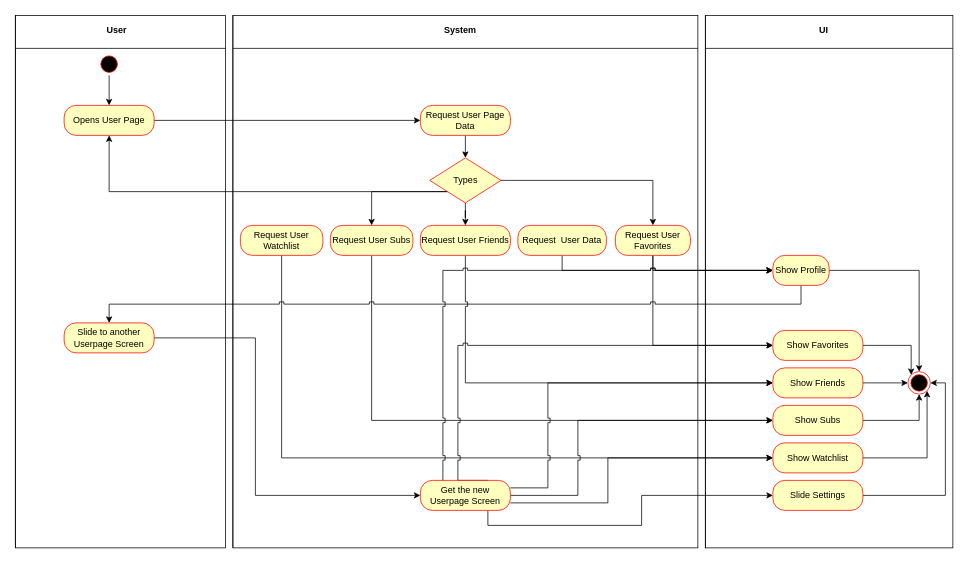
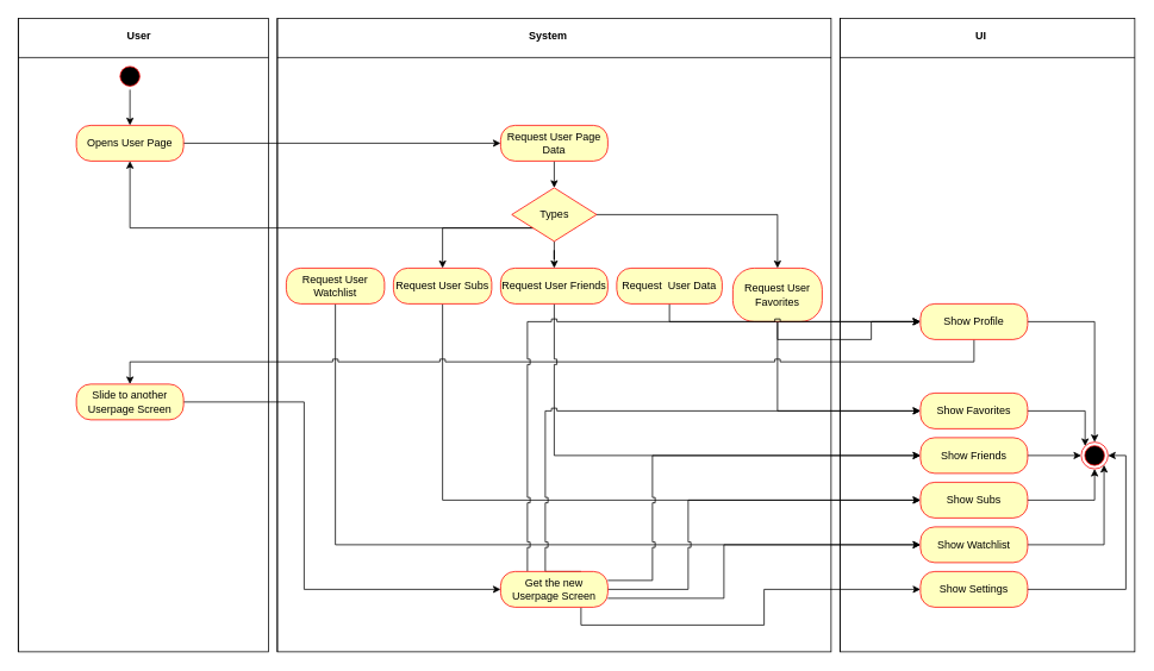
  <mxCell id="0" />
  <mxCell id="1" parent="0" />
  <mxCell id="2" value="" style="shape=internalStorage;whiteSpace=wrap;html=1;backgroundOutline=1;dx=0;dy=44;" parent="1" vertex="1"><mxGeometry width="280" height="710" as="geometry" x="20" y="20" /></mxCell>
  <mxCell id="3" value="&lt;b&gt;User&lt;/b&gt;" style="text;html=1;resizable=0;points=[];autosize=1;align=left;verticalAlign=top;spacingTop=-4;" parent="1" vertex="1"><mxGeometry x="140" y="30" width="40" height="20" as="geometry" /></mxCell>
  <mxCell id="4" value="" style="shape=internalStorage;whiteSpace=wrap;html=1;backgroundOutline=1;dx=0;dy=44;" parent="1" vertex="1"><mxGeometry x="310" width="620" height="710" as="geometry" y="20" /></mxCell>
  <mxCell id="5" value="" style="shape=internalStorage;whiteSpace=wrap;html=1;backgroundOutline=1;dx=0;dy=44;" parent="1" vertex="1"><mxGeometry x="940" width="330" height="710" as="geometry" y="20" /></mxCell>
  <mxCell id="6" value="&lt;b&gt;System&lt;/b&gt;" style="text;html=1;resizable=0;points=[];autosize=1;align=left;verticalAlign=top;spacingTop=-4;" parent="1" vertex="1"><mxGeometry x="590" y="30" width="60" height="20" as="geometry" /></mxCell>
  <mxCell id="7" style="edgeStyle=orthogonalEdgeStyle;rounded=0;orthogonalLoop=1;jettySize=auto;html=1;exitX=0.5;exitY=1;exitDx=0;exitDy=0;entryX=0.5;entryY=0;entryDx=0;entryDy=0;" parent="1" source="8" target="20" edge="1"><mxGeometry relative="1" as="geometry" /></mxCell>
  <mxCell id="8" value="" style="ellipse;html=1;shape=startState;fillColor=#000000;strokeColor=#ff0000;" parent="1" vertex="1"><mxGeometry x="130" y="70" width="30" height="30" as="geometry" /></mxCell>
  <mxCell id="9" value="" style="ellipse;html=1;shape=endState;fillColor=#000000;strokeColor=#ff0000;" parent="1" vertex="1"><mxGeometry x="1210" y="495" width="30" height="30" as="geometry" /></mxCell>
  <mxCell id="10" style="edgeStyle=orthogonalEdgeStyle;rounded=0;orthogonalLoop=1;jettySize=auto;html=1;exitX=1;exitY=0;exitDx=0;exitDy=0;entryX=0;entryY=0.5;entryDx=0;entryDy=0;" parent="1" edge="1"><mxGeometry relative="1" as="geometry"><mxPoint x="380" y="90" as="targetPoint" /></mxGeometry></mxCell>
  <mxCell id="11" style="edgeStyle=orthogonalEdgeStyle;rounded=0;orthogonalLoop=1;jettySize=auto;html=1;exitX=1;exitY=0.5;exitDx=0;exitDy=0;entryX=0;entryY=0.5;entryDx=0;entryDy=0;" parent="1" edge="1"><mxGeometry relative="1" as="geometry"><mxPoint x="390" y="390" as="targetPoint" /></mxGeometry></mxCell>
  <mxCell id="12" style="edgeStyle=orthogonalEdgeStyle;rounded=0;orthogonalLoop=1;jettySize=auto;html=1;exitX=1;exitY=1;exitDx=0;exitDy=0;entryX=0;entryY=0.5;entryDx=0;entryDy=0;" parent="1" edge="1"><mxGeometry relative="1" as="geometry"><mxPoint x="380" y="210" as="targetPoint" /><Array as="points"><mxPoint x="210" y="165" /><mxPoint x="210" y="210" /></Array></mxGeometry></mxCell>
  <mxCell id="13" style="edgeStyle=orthogonalEdgeStyle;rounded=0;orthogonalLoop=1;jettySize=auto;html=1;exitX=1;exitY=0.5;exitDx=0;exitDy=0;entryX=0;entryY=0.5;entryDx=0;entryDy=0;" parent="1" edge="1"><mxGeometry relative="1" as="geometry"><mxPoint x="500" y="90" as="sourcePoint" /></mxGeometry></mxCell>
  <mxCell id="14" style="edgeStyle=orthogonalEdgeStyle;rounded=0;orthogonalLoop=1;jettySize=auto;html=1;exitX=0.5;exitY=1;exitDx=0;exitDy=0;entryX=1;entryY=0.5;entryDx=0;entryDy=0;" parent="1" edge="1"><mxGeometry relative="1" as="geometry"><mxPoint x="500" y="150" as="targetPoint" /></mxGeometry></mxCell>
  <mxCell id="15" style="edgeStyle=orthogonalEdgeStyle;rounded=0;orthogonalLoop=1;jettySize=auto;html=1;exitX=1;exitY=0.5;exitDx=0;exitDy=0;entryX=0;entryY=0.5;entryDx=0;entryDy=0;" parent="1" edge="1"><mxGeometry relative="1" as="geometry"><mxPoint x="685" y="390" as="targetPoint" /></mxGeometry></mxCell>
  <mxCell id="16" style="edgeStyle=orthogonalEdgeStyle;rounded=0;orthogonalLoop=1;jettySize=auto;html=1;exitX=0.5;exitY=1;exitDx=0;exitDy=0;entryX=1;entryY=0.5;entryDx=0;entryDy=0;" parent="1" edge="1"><mxGeometry relative="1" as="geometry"><mxPoint x="745" y="410" as="sourcePoint" /></mxGeometry></mxCell>
  <mxCell id="17" style="edgeStyle=orthogonalEdgeStyle;rounded=0;orthogonalLoop=1;jettySize=auto;html=1;exitX=1;exitY=0.5;exitDx=0;exitDy=0;entryX=0;entryY=0.5;entryDx=0;entryDy=0;" parent="1" edge="1"><mxGeometry relative="1" as="geometry"><mxPoint x="675" y="210" as="targetPoint" /></mxGeometry></mxCell>
  <mxCell id="18" style="edgeStyle=orthogonalEdgeStyle;rounded=0;orthogonalLoop=1;jettySize=auto;html=1;exitX=0.5;exitY=1;exitDx=0;exitDy=0;entryX=1;entryY=0.5;entryDx=0;entryDy=0;" parent="1" edge="1"><mxGeometry relative="1" as="geometry"><mxPoint x="735" y="230" as="sourcePoint" /></mxGeometry></mxCell>
  <mxCell id="19" value="" style="edgeStyle=orthogonalEdgeStyle;rounded=0;orthogonalLoop=1;jettySize=auto;html=1;" parent="1" source="20" target="22" edge="1"><mxGeometry relative="1" as="geometry" /></mxCell>
  <mxCell id="20" value="Opens User Page" style="rounded=1;whiteSpace=wrap;html=1;arcSize=40;fontColor=#000000;fillColor=#ffffc0;strokeColor=#ff0000;" parent="1" vertex="1"><mxGeometry x="85" y="140" width="120" height="40" as="geometry" /></mxCell>
  <mxCell id="21" style="edgeStyle=orthogonalEdgeStyle;rounded=0;orthogonalLoop=1;jettySize=auto;html=1;exitX=0.5;exitY=1;exitDx=0;exitDy=0;entryX=0.5;entryY=0;entryDx=0;entryDy=0;" parent="1" source="22" target="28" edge="1"><mxGeometry relative="1" as="geometry" /></mxCell>
  <mxCell id="22" value="Request User Page Data" style="rounded=1;whiteSpace=wrap;html=1;arcSize=40;fontColor=#000000;fillColor=#ffffc0;strokeColor=#ff0000;" parent="1" vertex="1"><mxGeometry x="560" y="140" width="120" height="40" as="geometry" /></mxCell>
  <mxCell id="23" value="&lt;b&gt;UI&lt;/b&gt;" style="text;html=1;resizable=0;points=[];autosize=1;align=left;verticalAlign=top;spacingTop=-4;" parent="1" vertex="1"><mxGeometry x="1090" y="30" width="30" height="20" as="geometry" /></mxCell>
  <mxCell id="24" style="edgeStyle=orthogonalEdgeStyle;rounded=0;orthogonalLoop=1;jettySize=auto;html=1;exitX=1;exitY=1;exitDx=0;exitDy=0;" parent="1" source="28" target="20" edge="1"><mxGeometry relative="1" as="geometry" /></mxCell>
  <mxCell id="25" style="edgeStyle=orthogonalEdgeStyle;rounded=0;orthogonalLoop=1;jettySize=auto;html=1;exitX=1;exitY=0.5;exitDx=0;exitDy=0;entryX=0.5;entryY=0;entryDx=0;entryDy=0;" parent="1" source="28" target="35" edge="1"><mxGeometry relative="1" as="geometry" /></mxCell>
  <mxCell id="26" style="edgeStyle=orthogonalEdgeStyle;rounded=0;orthogonalLoop=1;jettySize=auto;html=1;exitX=0.5;exitY=1;exitDx=0;exitDy=0;" edge="1" parent="1" source="28" target="48"><mxGeometry relative="1" as="geometry" /></mxCell>
  <mxCell id="27" style="edgeStyle=orthogonalEdgeStyle;rounded=0;orthogonalLoop=1;jettySize=auto;html=1;exitX=0;exitY=1;exitDx=0;exitDy=0;entryX=0.5;entryY=0;entryDx=0;entryDy=0;" edge="1" parent="1" source="28" target="30"><mxGeometry relative="1" as="geometry" /></mxCell>
  <mxCell id="28" value="Types" style="rhombus;whiteSpace=wrap;html=1;fillColor=#ffffc0;strokeColor=#ff0000;" parent="1" vertex="1"><mxGeometry x="572.5" y="210" width="95" height="60" as="geometry" /></mxCell>
  <mxCell id="29" style="edgeStyle=orthogonalEdgeStyle;rounded=0;orthogonalLoop=1;jettySize=auto;html=1;exitX=0.5;exitY=1;exitDx=0;exitDy=0;entryX=0;entryY=0.5;entryDx=0;entryDy=0;jumpStyle=sharp;" edge="1" parent="1" source="30" target="43"><mxGeometry relative="1" as="geometry" /></mxCell>
  <mxCell id="30" value="Request User Subs" style="rounded=1;whiteSpace=wrap;html=1;arcSize=40;fontColor=#000000;fillColor=#ffffc0;strokeColor=#ff0000;" parent="1" vertex="1"><mxGeometry x="440" y="300" width="110" height="40" as="geometry" /></mxCell>
  <mxCell id="31" style="edgeStyle=orthogonalEdgeStyle;rounded=0;orthogonalLoop=1;jettySize=auto;html=1;exitX=0.5;exitY=1;exitDx=0;exitDy=0;entryX=0;entryY=0.5;entryDx=0;entryDy=0;jumpStyle=sharp;" edge="1" parent="1" source="32" target="61"><mxGeometry relative="1" as="geometry" /></mxCell>
  <mxCell id="32" value="Request User Watchlist" style="rounded=1;whiteSpace=wrap;html=1;arcSize=40;fontColor=#000000;fillColor=#ffffc0;strokeColor=#ff0000;" parent="1" vertex="1"><mxGeometry x="320" y="300" width="110" height="40" as="geometry" /></mxCell>
  <mxCell id="33" style="edgeStyle=orthogonalEdgeStyle;rounded=0;orthogonalLoop=1;jettySize=auto;html=1;exitX=0.5;exitY=1;exitDx=0;exitDy=0;entryX=0;entryY=0.5;entryDx=0;entryDy=0;" edge="1" parent="1" source="35" target="46"><mxGeometry relative="1" as="geometry" /></mxCell>
  <mxCell id="34" style="edgeStyle=orthogonalEdgeStyle;rounded=0;orthogonalLoop=1;jettySize=auto;html=1;exitX=0.5;exitY=1;exitDx=0;exitDy=0;entryX=0;entryY=0.5;entryDx=0;entryDy=0;jumpStyle=sharp;" edge="1" parent="1" source="35" target="39"><mxGeometry relative="1" as="geometry"><Array as="points"><mxPoint x="870" y="460" /></Array></mxGeometry></mxCell>
- <mxCell id="35" value="Request User Favorites" style="rounded=1;whiteSpace=wrap;html=1;arcSize=40;fontColor=#000000;fillColor=#ffffc0;strokeColor=#ff0000;" parent="1" vertex="1"><mxGeometry x="820" y="300" width="100" height="40" as="geometry" /></mxCell>
+ <mxCell id="35" value="Request User Favorites" style="rounded=1;whiteSpace=wrap;html=1;arcSize=40;fontColor=#000000;fillColor=#ffffc0;strokeColor=#ff0000;" parent="1" vertex="1"><mxGeometry x="820" y="300" width="100" height="60" as="geometry" /></mxCell>
  <mxCell id="36" style="edgeStyle=orthogonalEdgeStyle;rounded=0;orthogonalLoop=1;jettySize=auto;html=1;exitX=0.5;exitY=1;exitDx=0;exitDy=0;entryX=0;entryY=0.5;entryDx=0;entryDy=0;jumpStyle=sharp;" edge="1" parent="1" source="37" target="46"><mxGeometry relative="1" as="geometry" /></mxCell>
  <mxCell id="37" value="Request&amp;nbsp; User Data" style="rounded=1;whiteSpace=wrap;html=1;arcSize=40;fontColor=#000000;fillColor=#ffffc0;strokeColor=#ff0000;" parent="1" vertex="1"><mxGeometry x="690" y="300" width="118" height="40" as="geometry" /></mxCell>
  <mxCell id="38" style="edgeStyle=orthogonalEdgeStyle;rounded=0;orthogonalLoop=1;jettySize=auto;html=1;exitX=1;exitY=0.5;exitDx=0;exitDy=0;entryX=0;entryY=0;entryDx=0;entryDy=0;" edge="1" parent="1" source="39" target="9"><mxGeometry relative="1" as="geometry" /></mxCell>
  <mxCell id="39" value="Show Favorites" style="rounded=1;whiteSpace=wrap;html=1;arcSize=40;fontColor=#000000;fillColor=#ffffc0;strokeColor=#ff0000;" parent="1" vertex="1"><mxGeometry x="1030" y="440" width="120" height="40" as="geometry" /></mxCell>
  <mxCell id="40" style="edgeStyle=orthogonalEdgeStyle;rounded=0;orthogonalLoop=1;jettySize=auto;html=1;exitX=1;exitY=0.5;exitDx=0;exitDy=0;entryX=0;entryY=0.5;entryDx=0;entryDy=0;" edge="1" parent="1" source="41" target="9"><mxGeometry relative="1" as="geometry" /></mxCell>
  <mxCell id="41" value="Show Friends" style="rounded=1;whiteSpace=wrap;html=1;arcSize=40;fontColor=#000000;fillColor=#ffffc0;strokeColor=#ff0000;" parent="1" vertex="1"><mxGeometry x="1030" y="490" width="120" height="40" as="geometry" /></mxCell>
  <mxCell id="42" style="edgeStyle=orthogonalEdgeStyle;rounded=0;orthogonalLoop=1;jettySize=auto;html=1;exitX=1;exitY=0.5;exitDx=0;exitDy=0;entryX=0.5;entryY=1;entryDx=0;entryDy=0;" edge="1" parent="1" source="43" target="9"><mxGeometry relative="1" as="geometry" /></mxCell>
  <mxCell id="43" value="Show Subs" style="rounded=1;whiteSpace=wrap;html=1;arcSize=40;fontColor=#000000;fillColor=#ffffc0;strokeColor=#ff0000;" parent="1" vertex="1"><mxGeometry x="1030" y="540" width="120" height="40" as="geometry" /></mxCell>
  <mxCell id="44" style="edgeStyle=orthogonalEdgeStyle;rounded=0;orthogonalLoop=1;jettySize=auto;html=1;exitX=1;exitY=0.5;exitDx=0;exitDy=0;entryX=0.5;entryY=0;entryDx=0;entryDy=0;" parent="1" source="46" target="9" edge="1"><mxGeometry relative="1" as="geometry" /></mxCell>
  <mxCell id="45" style="edgeStyle=orthogonalEdgeStyle;rounded=0;orthogonalLoop=1;jettySize=auto;html=1;exitX=0.5;exitY=1;exitDx=0;exitDy=0;entryX=0.5;entryY=0;entryDx=0;entryDy=0;jumpStyle=sharp;" edge="1" parent="1" source="46" target="50"><mxGeometry relative="1" as="geometry" /></mxCell>
- <mxCell id="46" value="Show Profile" style="rounded=1;whiteSpace=wrap;html=1;arcSize=40;fontColor=#000000;fillColor=#ffffc0;strokeColor=#ff0000;" parent="1" vertex="1"><mxGeometry x="1030" y="340" width="75" height="40" as="geometry" /></mxCell>
+ <mxCell id="46" value="Show Profile" style="rounded=1;whiteSpace=wrap;html=1;arcSize=40;fontColor=#000000;fillColor=#ffffc0;strokeColor=#ff0000;" parent="1" vertex="1"><mxGeometry x="1030" y="340" width="120" height="40" as="geometry" /></mxCell>
  <mxCell id="47" style="edgeStyle=orthogonalEdgeStyle;rounded=0;orthogonalLoop=1;jettySize=auto;html=1;exitX=0.5;exitY=1;exitDx=0;exitDy=0;entryX=0;entryY=0.5;entryDx=0;entryDy=0;jumpStyle=sharp;" edge="1" parent="1" source="48" target="41"><mxGeometry relative="1" as="geometry"><Array as="points"><mxPoint x="620" y="510" /></Array></mxGeometry></mxCell>
  <mxCell id="48" value="Request User Friends" style="rounded=1;whiteSpace=wrap;html=1;arcSize=40;fontColor=#000000;fillColor=#ffffc0;strokeColor=#ff0000;" vertex="1" parent="1"><mxGeometry x="560" y="300" width="120" height="40" as="geometry" /></mxCell>
  <mxCell id="49" style="edgeStyle=orthogonalEdgeStyle;rounded=0;orthogonalLoop=1;jettySize=auto;html=1;exitX=1;exitY=0.5;exitDx=0;exitDy=0;entryX=0;entryY=0.5;entryDx=0;entryDy=0;" edge="1" parent="1" source="50" target="57"><mxGeometry relative="1" as="geometry"><Array as="points"><mxPoint x="340" y="450" /><mxPoint x="340" y="660" /></Array></mxGeometry></mxCell>
  <mxCell id="50" value="Slide to another Userpage Screen" style="rounded=1;whiteSpace=wrap;html=1;arcSize=40;fontColor=#000000;fillColor=#ffffc0;strokeColor=#ff0000;" vertex="1" parent="1"><mxGeometry x="85" y="430" width="120" height="40" as="geometry" /></mxCell>
  <mxCell id="51" style="edgeStyle=orthogonalEdgeStyle;rounded=0;orthogonalLoop=1;jettySize=auto;html=1;exitX=0.75;exitY=1;exitDx=0;exitDy=0;entryX=0;entryY=0.5;entryDx=0;entryDy=0;jumpStyle=sharp;" edge="1" parent="1" source="57" target="59"><mxGeometry relative="1" as="geometry" /></mxCell>
  <mxCell id="52" style="edgeStyle=orthogonalEdgeStyle;rounded=0;orthogonalLoop=1;jettySize=auto;html=1;exitX=0.75;exitY=0;exitDx=0;exitDy=0;entryX=0;entryY=0.5;entryDx=0;entryDy=0;jumpStyle=sharp;" edge="1" parent="1" source="57" target="39"><mxGeometry relative="1" as="geometry"><Array as="points"><mxPoint x="610" y="640" /><mxPoint x="610" y="460" /></Array></mxGeometry></mxCell>
  <mxCell id="53" style="edgeStyle=orthogonalEdgeStyle;rounded=0;orthogonalLoop=1;jettySize=auto;html=1;exitX=0.25;exitY=0;exitDx=0;exitDy=0;entryX=0;entryY=0.5;entryDx=0;entryDy=0;jumpStyle=sharp;sketch=0;shadow=0;" edge="1" parent="1" source="57" target="46"><mxGeometry relative="1" as="geometry"><Array as="points"><mxPoint x="590" y="360" /></Array></mxGeometry></mxCell>
  <mxCell id="54" style="edgeStyle=orthogonalEdgeStyle;rounded=0;orthogonalLoop=1;jettySize=auto;html=1;exitX=1;exitY=0.25;exitDx=0;exitDy=0;entryX=0;entryY=0.5;entryDx=0;entryDy=0;jumpStyle=sharp;" edge="1" parent="1" source="57" target="41"><mxGeometry relative="1" as="geometry"><Array as="points"><mxPoint x="730" y="650" /><mxPoint x="730" y="510" /></Array></mxGeometry></mxCell>
  <mxCell id="55" style="edgeStyle=orthogonalEdgeStyle;rounded=0;orthogonalLoop=1;jettySize=auto;html=1;exitX=1;exitY=0.5;exitDx=0;exitDy=0;entryX=0;entryY=0.5;entryDx=0;entryDy=0;jumpStyle=sharp;" edge="1" parent="1" source="57" target="43"><mxGeometry relative="1" as="geometry"><Array as="points"><mxPoint x="770" y="660" /><mxPoint x="770" y="560" /></Array></mxGeometry></mxCell>
  <mxCell id="56" style="edgeStyle=orthogonalEdgeStyle;rounded=0;orthogonalLoop=1;jettySize=auto;html=1;exitX=1;exitY=0.75;exitDx=0;exitDy=0;entryX=0;entryY=0.5;entryDx=0;entryDy=0;jumpStyle=sharp;" edge="1" parent="1" source="57" target="61"><mxGeometry relative="1" as="geometry"><Array as="points"><mxPoint x="810" y="670" /><mxPoint x="810" y="610" /></Array></mxGeometry></mxCell>
  <mxCell id="57" value="Get the new Userpage Screen" style="rounded=1;whiteSpace=wrap;html=1;arcSize=40;fontColor=#000000;fillColor=#ffffc0;strokeColor=#ff0000;" vertex="1" parent="1"><mxGeometry x="560" y="640" width="120" height="40" as="geometry" /></mxCell>
  <mxCell id="58" style="edgeStyle=orthogonalEdgeStyle;rounded=0;orthogonalLoop=1;jettySize=auto;html=1;exitX=1;exitY=0.5;exitDx=0;exitDy=0;entryX=1;entryY=0.5;entryDx=0;entryDy=0;" edge="1" parent="1" source="59" target="9"><mxGeometry relative="1" as="geometry" /></mxCell>
- <mxCell id="59" value="Slide Settings" style="rounded=1;whiteSpace=wrap;html=1;arcSize=40;fontColor=#000000;fillColor=#ffffc0;strokeColor=#ff0000;" vertex="1" parent="1"><mxGeometry x="1030" y="640" width="120" height="40" as="geometry" /></mxCell>
+ <mxCell id="59" value="Show Settings" style="rounded=1;whiteSpace=wrap;html=1;arcSize=40;fontColor=#000000;fillColor=#ffffc0;strokeColor=#ff0000;" vertex="1" parent="1"><mxGeometry x="1030" y="640" width="120" height="40" as="geometry" /></mxCell>
  <mxCell id="60" style="edgeStyle=orthogonalEdgeStyle;rounded=0;orthogonalLoop=1;jettySize=auto;html=1;exitX=1;exitY=0.5;exitDx=0;exitDy=0;entryX=1;entryY=1;entryDx=0;entryDy=0;" edge="1" parent="1" source="61" target="9"><mxGeometry relative="1" as="geometry" /></mxCell>
  <mxCell id="61" value="Show Watchlist" style="rounded=1;whiteSpace=wrap;html=1;arcSize=40;fontColor=#000000;fillColor=#ffffc0;strokeColor=#ff0000;" vertex="1" parent="1"><mxGeometry x="1030" y="590" width="120" height="40" as="geometry" /></mxCell>
